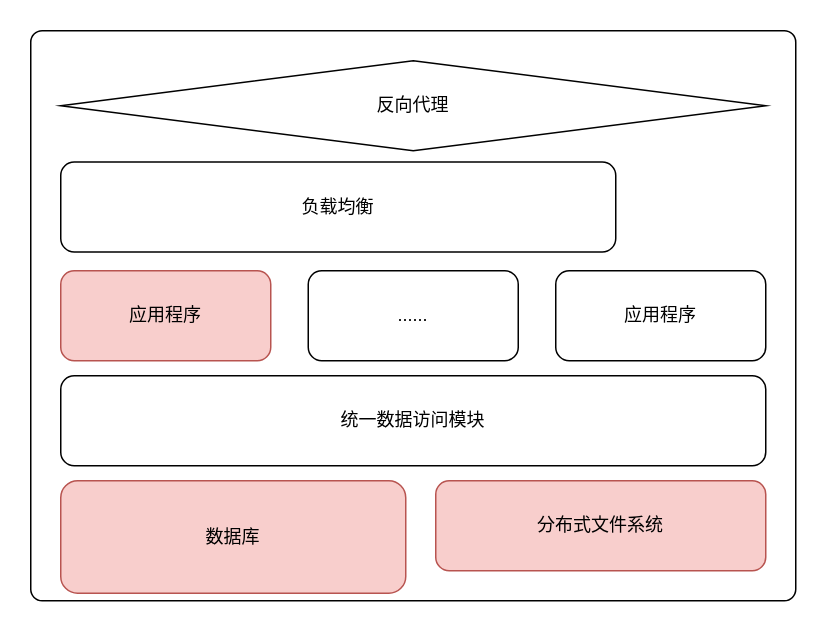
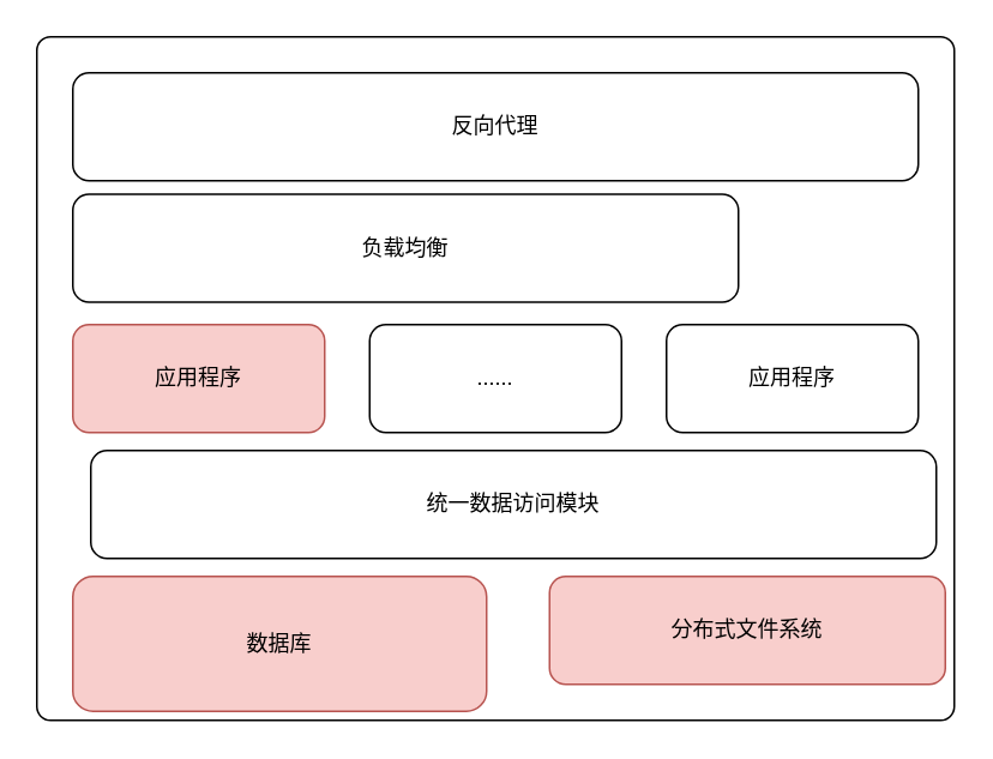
  <mxCell id="0" />
  <mxCell id="1" parent="0" />
  <mxCell id="2" value="" style="rounded=1;whiteSpace=wrap;html=1;direction=west;fillColor=#ffffff;shadow=0;comic=0;glass=0;arcSize=2;" vertex="1" parent="1"><mxGeometry x="20" y="20" width="510" height="380" as="geometry" /></mxCell>
- <mxCell id="3" value="反向代理" style="rhombus;whiteSpace=wrap;html=1;" vertex="1" parent="1"><mxGeometry x="40" y="40" width="470" height="60" as="geometry" /></mxCell>
+ <mxCell id="3" value="反向代理" style="rounded=1;whiteSpace=wrap;html=1;" vertex="1" parent="1"><mxGeometry x="40" y="40" width="470" height="60" as="geometry" /></mxCell>
  <mxCell id="4" value="负载均衡" style="rounded=1;whiteSpace=wrap;html=1;" vertex="1" parent="1"><mxGeometry x="40" y="107.5" width="370" height="60" as="geometry" /></mxCell>
  <mxCell id="5" value="应用程序" style="rounded=1;whiteSpace=wrap;html=1;fillColor=#f8cecc;strokeColor=#b85450;" vertex="1" parent="1"><mxGeometry x="40" y="180" width="140" height="60" as="geometry" /></mxCell>
  <mxCell id="6" value="应用程序" style="rounded=1;whiteSpace=wrap;html=1;" vertex="1" parent="1"><mxGeometry x="370" y="180" width="140" height="60" as="geometry" /></mxCell>
  <mxCell id="7" value="......" style="rounded=1;whiteSpace=wrap;html=1;" vertex="1" parent="1"><mxGeometry x="205" y="180" width="140" height="60" as="geometry" /></mxCell>
- <mxCell id="8" value="统一数据访问模块" style="rounded=1;whiteSpace=wrap;html=1;" vertex="1" parent="1"><mxGeometry x="40" y="250" width="470" height="60" as="geometry" /></mxCell>
+ <mxCell id="8" value="统一数据访问模块" style="rounded=1;whiteSpace=wrap;html=1;" vertex="1" parent="1"><mxGeometry x="50" y="250" width="470" height="60" as="geometry" /></mxCell>
  <mxCell id="9" value="数据库" style="rounded=1;whiteSpace=wrap;html=1;fillColor=#f8cecc;strokeColor=#b85450;" vertex="1" parent="1"><mxGeometry x="40" y="320" width="230" height="75" as="geometry" /></mxCell>
- <mxCell id="10" value="分布式文件系统" style="rounded=1;whiteSpace=wrap;html=1;fillColor=#f8cecc;strokeColor=#b85450;" vertex="1" parent="1"><mxGeometry x="290" y="320" width="220" height="60" as="geometry" /></mxCell>
+ <mxCell id="10" value="分布式文件系统" style="rounded=1;whiteSpace=wrap;html=1;fillColor=#f8cecc;strokeColor=#b85450;" vertex="1" parent="1"><mxGeometry x="305" y="320" width="220" height="60" as="geometry" /></mxCell>
